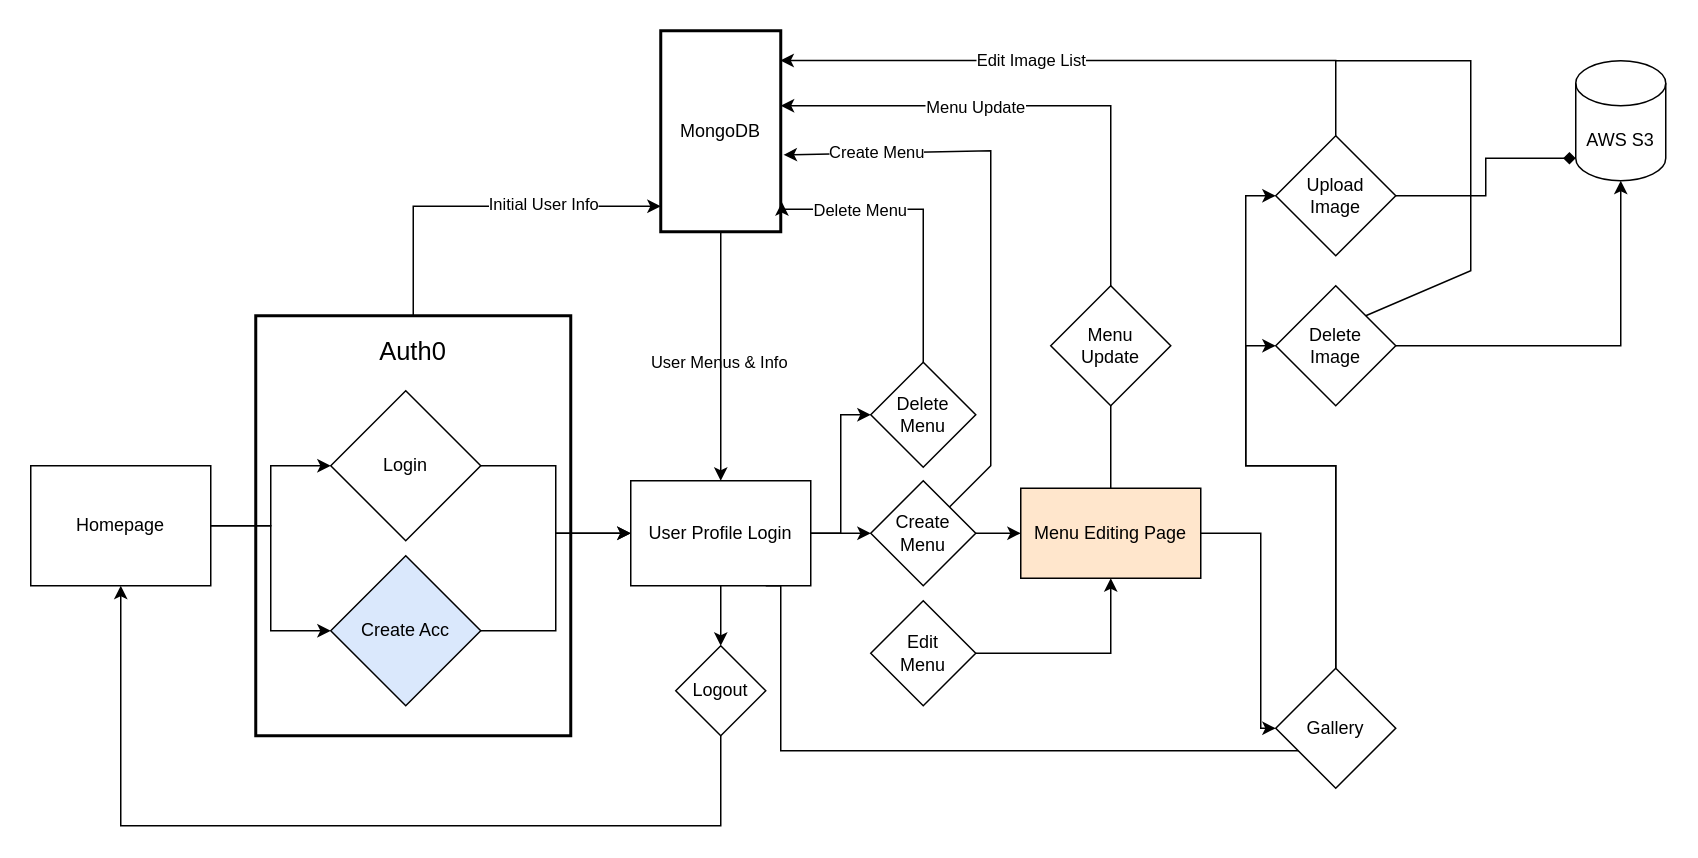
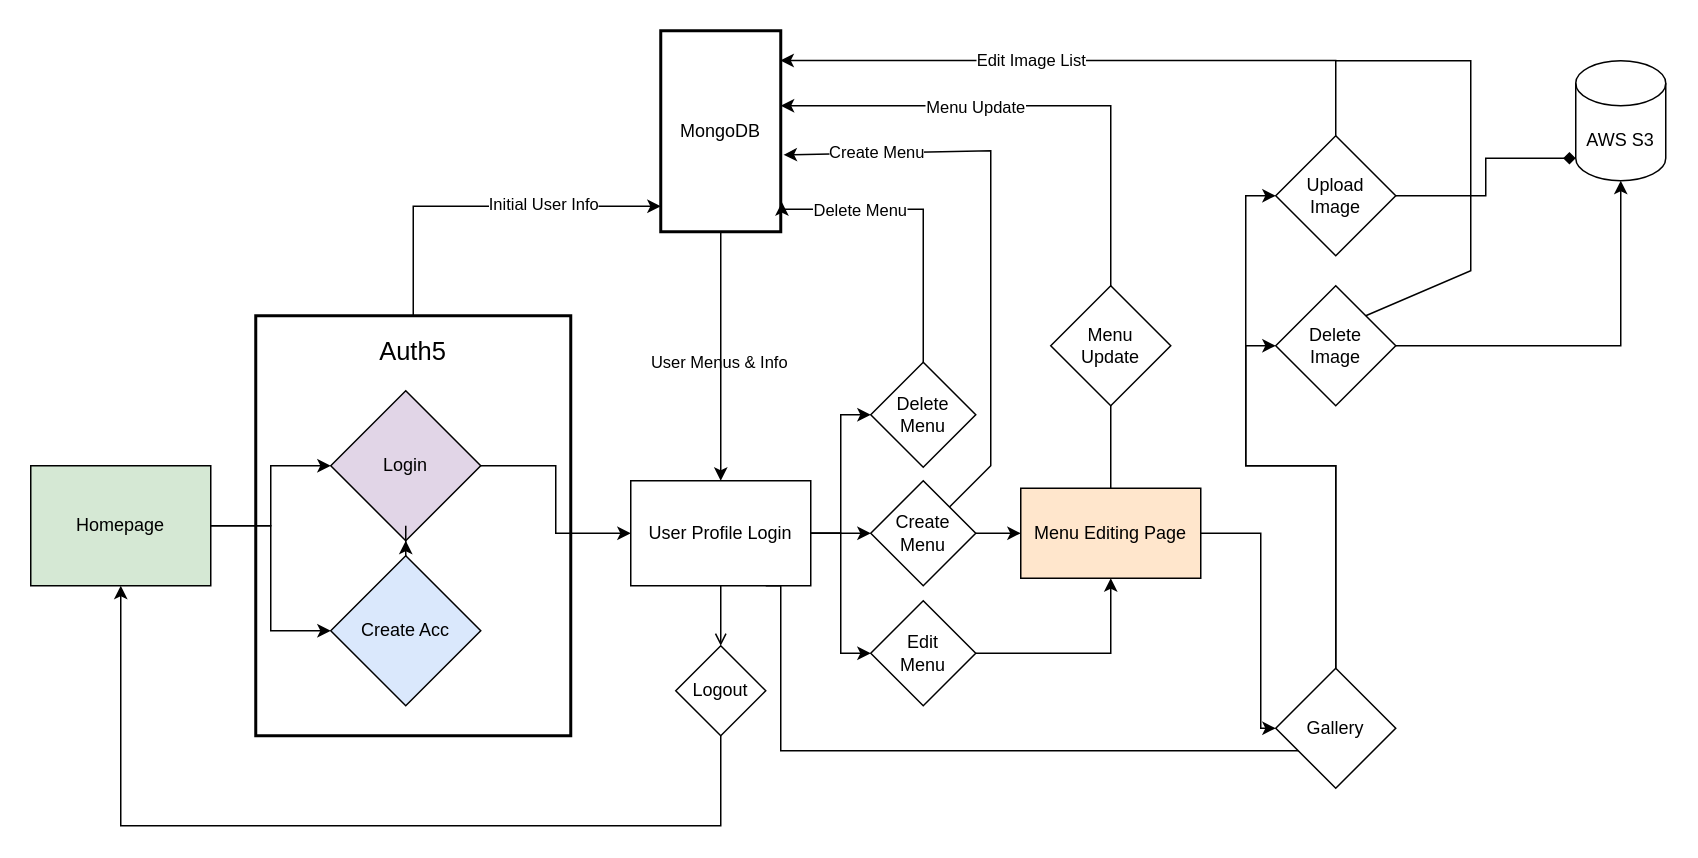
  <mxCell id="0" />
  <mxCell id="1" parent="0" />
  <mxCell id="2" value="" style="edgeStyle=orthogonalEdgeStyle;rounded=0;orthogonalLoop=1;jettySize=auto;html=1;labelBackgroundColor=none;fontColor=default;" edge="1" parent="1" source="4" target="7"><mxGeometry relative="1" as="geometry"><Array as="points"><mxPoint x="275" y="137" /></Array></mxGeometry></mxCell>
  <mxCell id="3" value="Initial User Info" style="edgeLabel;html=1;align=center;verticalAlign=middle;resizable=0;points=[];" vertex="1" connectable="0" parent="2"><mxGeometry x="0.338" y="2" relative="1" as="geometry"><mxPoint as="offset" /></mxGeometry></mxCell>
- <mxCell id="4" value="Auth0" style="whiteSpace=wrap;strokeWidth=2;verticalAlign=top;fontSize=17;horizontal=1;labelPosition=center;verticalLabelPosition=middle;align=center;spacing=5;spacingTop=5;labelBackgroundColor=none;" parent="1" vertex="1"><mxGeometry x="170" y="210" width="210" height="280" as="geometry" /></mxCell>
+ <mxCell id="4" value="Auth5" style="whiteSpace=wrap;strokeWidth=2;verticalAlign=top;fontSize=17;horizontal=1;labelPosition=center;verticalLabelPosition=middle;align=center;spacing=5;spacingTop=5;labelBackgroundColor=none;" parent="1" vertex="1"><mxGeometry x="170" y="210" width="210" height="280" as="geometry" /></mxCell>
  <mxCell id="5" style="edgeStyle=orthogonalEdgeStyle;rounded=0;orthogonalLoop=1;jettySize=auto;html=1;labelBackgroundColor=none;fontColor=default;" edge="1" parent="1" source="7" target="18"><mxGeometry relative="1" as="geometry" /></mxCell>
  <mxCell id="6" value="User Menus &amp;amp; Info" style="edgeLabel;html=1;align=center;verticalAlign=middle;resizable=0;points=[];labelBackgroundColor=none;" vertex="1" connectable="0" parent="5"><mxGeometry x="0.04" y="-2" relative="1" as="geometry"><mxPoint as="offset" /></mxGeometry></mxCell>
  <mxCell id="7" value="MongoDB" style="whiteSpace=wrap;strokeWidth=2;labelBackgroundColor=none;" parent="1" vertex="1"><mxGeometry x="440" y="20" width="80" height="134" as="geometry" /></mxCell>
  <mxCell id="8" value="" style="edgeStyle=orthogonalEdgeStyle;rounded=0;orthogonalLoop=1;jettySize=auto;html=1;labelBackgroundColor=none;fontColor=default;" edge="1" parent="1" source="10" target="12"><mxGeometry relative="1" as="geometry" /></mxCell>
  <mxCell id="9" value="" style="edgeStyle=orthogonalEdgeStyle;rounded=0;orthogonalLoop=1;jettySize=auto;html=1;labelBackgroundColor=none;fontColor=default;" edge="1" parent="1" source="10" target="20"><mxGeometry relative="1" as="geometry" /></mxCell>
- <mxCell id="10" value="Homepage" style="rounded=0;whiteSpace=wrap;html=1;labelBackgroundColor=none;" vertex="1" parent="1"><mxGeometry x="20" y="310" width="120" height="80" as="geometry" /></mxCell>
+ <mxCell id="10" value="Homepage" style="rounded=0;whiteSpace=wrap;html=1;labelBackgroundColor=none;fillColor=#d5e8d4;" vertex="1" parent="1"><mxGeometry x="20" y="310" width="120" height="80" as="geometry" /></mxCell>
  <mxCell id="11" value="" style="edgeStyle=orthogonalEdgeStyle;rounded=0;orthogonalLoop=1;jettySize=auto;html=1;labelBackgroundColor=none;fontColor=default;" edge="1" parent="1" source="12" target="18"><mxGeometry relative="1" as="geometry" /></mxCell>
- <mxCell id="12" value="Login" style="rhombus;whiteSpace=wrap;html=1;labelBackgroundColor=none;" vertex="1" parent="1"><mxGeometry x="220" y="260" width="100" height="100" as="geometry" /></mxCell>
- <mxCell id="13" value="" style="edgeStyle=orthogonalEdgeStyle;rounded=0;orthogonalLoop=1;jettySize=auto;html=1;labelBackgroundColor=none;fontColor=default;" edge="1" parent="1" source="18" target="22"><mxGeometry relative="1" as="geometry" /></mxCell>
+ <mxCell id="12" value="Login" style="rhombus;whiteSpace=wrap;html=1;labelBackgroundColor=none;fillColor=#e1d5e7;" vertex="1" parent="1"><mxGeometry x="220" y="260" width="100" height="100" as="geometry" /></mxCell>
+ <mxCell id="13" value="" style="edgeStyle=orthogonalEdgeStyle;rounded=0;orthogonalLoop=1;jettySize=auto;html=1;labelBackgroundColor=none;fontColor=default;endArrow=open;" edge="1" parent="1" source="18" target="22"><mxGeometry relative="1" as="geometry" /></mxCell>
  <mxCell id="14" style="edgeStyle=orthogonalEdgeStyle;rounded=0;orthogonalLoop=1;jettySize=auto;html=1;entryX=0;entryY=0.5;entryDx=0;entryDy=0;labelBackgroundColor=none;fontColor=default;" edge="1" parent="1" source="18" target="27"><mxGeometry relative="1" as="geometry" /></mxCell>
+ <mxCell id="15" style="edgeStyle=orthogonalEdgeStyle;rounded=0;orthogonalLoop=1;jettySize=auto;html=1;entryX=0;entryY=0.5;entryDx=0;entryDy=0;labelBackgroundColor=none;fontColor=default;" edge="1" parent="1" source="18" target="24"><mxGeometry relative="1" as="geometry" /></mxCell>
  <mxCell id="16" style="edgeStyle=orthogonalEdgeStyle;rounded=0;orthogonalLoop=1;jettySize=auto;html=1;entryX=0;entryY=0.5;entryDx=0;entryDy=0;labelBackgroundColor=none;fontColor=default;" edge="1" parent="1" source="18" target="25"><mxGeometry relative="1" as="geometry" /></mxCell>
  <mxCell id="17" style="edgeStyle=orthogonalEdgeStyle;rounded=0;orthogonalLoop=1;jettySize=auto;html=1;exitX=0.75;exitY=1;exitDx=0;exitDy=0;entryX=0.5;entryY=1;entryDx=0;entryDy=0;" edge="1" parent="1" source="18" target="39"><mxGeometry relative="1" as="geometry"><Array as="points"><mxPoint x="520" y="390" /><mxPoint x="520" y="500" /><mxPoint x="890" y="500" /></Array></mxGeometry></mxCell>
  <mxCell id="18" value="User Profile Login" style="whiteSpace=wrap;html=1;labelBackgroundColor=none;" vertex="1" parent="1"><mxGeometry x="420" y="320" width="120" height="70" as="geometry" /></mxCell>
- <mxCell id="19" value="" style="edgeStyle=orthogonalEdgeStyle;rounded=0;orthogonalLoop=1;jettySize=auto;html=1;labelBackgroundColor=none;fontColor=default;" edge="1" parent="1" source="20" target="18"><mxGeometry relative="1" as="geometry" /></mxCell>
+ <mxCell id="19" value="" style="edgeStyle=orthogonalEdgeStyle;rounded=0;orthogonalLoop=1;jettySize=auto;html=1;labelBackgroundColor=none;fontColor=default;" edge="1" parent="1" source="20" target="12"><mxGeometry relative="1" as="geometry" /></mxCell>
  <mxCell id="20" value="Create Acc" style="rhombus;whiteSpace=wrap;html=1;labelBackgroundColor=none;fillColor=#dae8fc;" vertex="1" parent="1"><mxGeometry x="220" y="370" width="100" height="100" as="geometry" /></mxCell>
  <mxCell id="21" style="edgeStyle=orthogonalEdgeStyle;rounded=0;orthogonalLoop=1;jettySize=auto;html=1;entryX=0.5;entryY=1;entryDx=0;entryDy=0;labelBackgroundColor=none;fontColor=default;" edge="1" parent="1" source="22" target="10"><mxGeometry relative="1" as="geometry"><Array as="points"><mxPoint x="480" y="550" /><mxPoint x="80" y="550" /></Array></mxGeometry></mxCell>
  <mxCell id="22" value="Logout" style="rhombus;whiteSpace=wrap;html=1;labelBackgroundColor=none;" vertex="1" parent="1"><mxGeometry x="450" y="430" width="60" height="60" as="geometry" /></mxCell>
  <mxCell id="23" style="edgeStyle=orthogonalEdgeStyle;rounded=0;orthogonalLoop=1;jettySize=auto;html=1;entryX=0.5;entryY=1;entryDx=0;entryDy=0;labelBackgroundColor=none;fontColor=default;" edge="1" parent="1" source="24" target="31"><mxGeometry relative="1" as="geometry" /></mxCell>
  <mxCell id="24" value="Edit&lt;div&gt;Menu&lt;/div&gt;" style="rhombus;whiteSpace=wrap;html=1;labelBackgroundColor=none;" vertex="1" parent="1"><mxGeometry x="580" y="400" width="70" height="70" as="geometry" /></mxCell>
  <mxCell id="25" value="Delete Menu" style="rhombus;whiteSpace=wrap;html=1;labelBackgroundColor=none;" vertex="1" parent="1"><mxGeometry x="580" y="241" width="70" height="70" as="geometry" /></mxCell>
  <mxCell id="26" value="" style="edgeStyle=orthogonalEdgeStyle;rounded=0;orthogonalLoop=1;jettySize=auto;html=1;labelBackgroundColor=none;fontColor=default;" edge="1" parent="1" source="27" target="31"><mxGeometry relative="1" as="geometry" /></mxCell>
  <mxCell id="27" value="Create Menu" style="rhombus;whiteSpace=wrap;html=1;labelBackgroundColor=none;" vertex="1" parent="1"><mxGeometry x="580" y="320" width="70" height="70" as="geometry" /></mxCell>
  <mxCell id="28" style="edgeStyle=orthogonalEdgeStyle;rounded=0;orthogonalLoop=1;jettySize=auto;html=1;entryX=1;entryY=0.5;entryDx=0;entryDy=0;exitX=0.523;exitY=0.04;exitDx=0;exitDy=0;exitPerimeter=0;labelBackgroundColor=none;fontColor=default;" edge="1" parent="1" source="31"><mxGeometry relative="1" as="geometry"><mxPoint x="520" y="70" as="targetPoint" /><mxPoint x="740" y="293" as="sourcePoint" /><Array as="points"><mxPoint x="740" y="327" /><mxPoint x="740" y="70" /></Array></mxGeometry></mxCell>
  <mxCell id="29" value="Menu Update" style="edgeLabel;html=1;align=center;verticalAlign=middle;resizable=0;points=[];" vertex="1" connectable="0" parent="28"><mxGeometry x="0.46" relative="1" as="geometry"><mxPoint as="offset" /></mxGeometry></mxCell>
  <mxCell id="30" value="" style="edgeStyle=orthogonalEdgeStyle;rounded=0;orthogonalLoop=1;jettySize=auto;html=1;" edge="1" parent="1" source="31" target="39"><mxGeometry relative="1" as="geometry"><Array as="points"><mxPoint x="840" y="355" /></Array></mxGeometry></mxCell>
  <mxCell id="31" value="Menu Editing Page" style="whiteSpace=wrap;html=1;labelBackgroundColor=none;fillColor=#ffe6cc;" vertex="1" parent="1"><mxGeometry x="680" y="325" width="120" height="60" as="geometry" /></mxCell>
  <mxCell id="32" style="edgeStyle=orthogonalEdgeStyle;rounded=0;orthogonalLoop=1;jettySize=auto;html=1;entryX=1.01;entryY=0.853;entryDx=0;entryDy=0;entryPerimeter=0;labelBackgroundColor=none;fontColor=default;" edge="1" parent="1" source="25" target="7"><mxGeometry relative="1" as="geometry"><Array as="points"><mxPoint x="615" y="139" /></Array></mxGeometry></mxCell>
  <mxCell id="33" value="Delete Menu" style="edgeLabel;html=1;align=center;verticalAlign=middle;resizable=0;points=[];" vertex="1" connectable="0" parent="32"><mxGeometry x="0.442" y="2" relative="1" as="geometry"><mxPoint y="-2" as="offset" /></mxGeometry></mxCell>
  <mxCell id="34" value="" style="endArrow=classic;html=1;rounded=0;entryX=1.023;entryY=0.68;entryDx=0;entryDy=0;entryPerimeter=0;exitX=1;exitY=0;exitDx=0;exitDy=0;labelBackgroundColor=none;fontColor=default;" edge="1" parent="1" source="27"><mxGeometry width="50" height="50" relative="1" as="geometry"><mxPoint x="630" y="317" as="sourcePoint" /><mxPoint x="521.84" y="102.72" as="targetPoint" /><Array as="points"><mxPoint x="660" y="310" /><mxPoint x="660" y="100" /></Array></mxGeometry></mxCell>
  <mxCell id="35" value="Create Menu" style="edgeLabel;html=1;align=center;verticalAlign=middle;resizable=0;points=[];" vertex="1" connectable="0" parent="34"><mxGeometry x="0.681" y="-1" relative="1" as="geometry"><mxPoint as="offset" /></mxGeometry></mxCell>
  <mxCell id="36" value="Menu&lt;div&gt;Update&lt;/div&gt;" style="rhombus;whiteSpace=wrap;html=1;" vertex="1" parent="1"><mxGeometry x="700" y="190" width="80" height="80" as="geometry" /></mxCell>
  <mxCell id="37" style="edgeStyle=orthogonalEdgeStyle;rounded=0;orthogonalLoop=1;jettySize=auto;html=1;exitX=0.5;exitY=0;exitDx=0;exitDy=0;entryX=0;entryY=0.5;entryDx=0;entryDy=0;" edge="1" parent="1" source="39" target="42"><mxGeometry relative="1" as="geometry"><Array as="points"><mxPoint x="890" y="310" /><mxPoint x="830" y="310" /><mxPoint x="830" y="130" /></Array></mxGeometry></mxCell>
  <mxCell id="38" style="edgeStyle=orthogonalEdgeStyle;rounded=0;orthogonalLoop=1;jettySize=auto;html=1;entryX=0;entryY=0.5;entryDx=0;entryDy=0;" edge="1" parent="1" source="39" target="43"><mxGeometry relative="1" as="geometry"><Array as="points"><mxPoint x="890" y="310" /><mxPoint x="830" y="310" /><mxPoint x="830" y="230" /></Array></mxGeometry></mxCell>
  <mxCell id="39" value="Gallery" style="rhombus;whiteSpace=wrap;html=1;labelBackgroundColor=none;" vertex="1" parent="1"><mxGeometry x="850" y="445" width="80" height="80" as="geometry" /></mxCell>
  <mxCell id="40" style="edgeStyle=orthogonalEdgeStyle;rounded=0;orthogonalLoop=1;jettySize=auto;html=1;entryX=0.997;entryY=0.148;entryDx=0;entryDy=0;entryPerimeter=0;" edge="1" parent="1" source="42" target="7"><mxGeometry relative="1" as="geometry"><mxPoint x="530" y="40" as="targetPoint" /><Array as="points"><mxPoint x="890" y="40" /></Array></mxGeometry></mxCell>
  <mxCell id="41" value="Edit Image List" style="edgeLabel;html=1;align=center;verticalAlign=middle;resizable=0;points=[];" vertex="1" connectable="0" parent="40"><mxGeometry x="0.206" relative="1" as="geometry"><mxPoint as="offset" /></mxGeometry></mxCell>
  <mxCell id="42" value="Upload&lt;div&gt;Image&lt;/div&gt;" style="rhombus;whiteSpace=wrap;html=1;labelBackgroundColor=none;" vertex="1" parent="1"><mxGeometry x="850" y="90" width="80" height="80" as="geometry" /></mxCell>
  <mxCell id="43" value="Delete&lt;div&gt;&lt;span style=&quot;background-color: initial;&quot;&gt;Image&lt;/span&gt;&lt;/div&gt;" style="rhombus;whiteSpace=wrap;html=1;labelBackgroundColor=none;" vertex="1" parent="1"><mxGeometry x="850" y="190" width="80" height="80" as="geometry" /></mxCell>
  <mxCell id="44" value="AWS S3" style="shape=cylinder3;whiteSpace=wrap;html=1;boundedLbl=1;backgroundOutline=1;size=15;" vertex="1" parent="1"><mxGeometry x="1050" y="40" width="60" height="80" as="geometry" /></mxCell>
  <mxCell id="45" style="edgeStyle=orthogonalEdgeStyle;rounded=0;orthogonalLoop=1;jettySize=auto;html=1;entryX=0.5;entryY=1;entryDx=0;entryDy=0;entryPerimeter=0;" edge="1" parent="1" source="43" target="44"><mxGeometry relative="1" as="geometry" /></mxCell>
  <mxCell id="46" style="edgeStyle=orthogonalEdgeStyle;rounded=0;orthogonalLoop=1;jettySize=auto;html=1;entryX=0;entryY=1;entryDx=0;entryDy=-15;entryPerimeter=0;endArrow=diamond;" edge="1" parent="1" source="42" target="44"><mxGeometry relative="1" as="geometry" /></mxCell>
  <mxCell id="47" value="" style="endArrow=none;html=1;rounded=0;exitX=1;exitY=0;exitDx=0;exitDy=0;" edge="1" parent="1" source="43"><mxGeometry width="50" height="50" relative="1" as="geometry"><mxPoint x="820" y="150" as="sourcePoint" /><mxPoint x="890" y="40" as="targetPoint" /><Array as="points"><mxPoint x="980" y="180" /><mxPoint x="980" y="40" /></Array></mxGeometry></mxCell>
